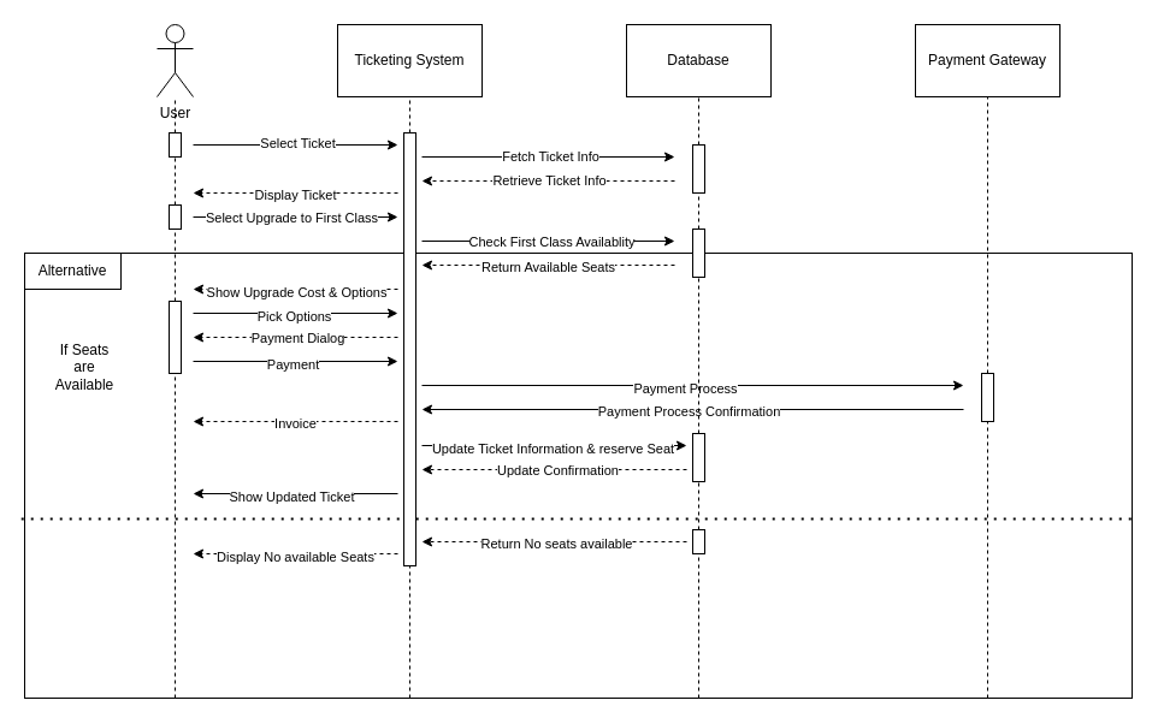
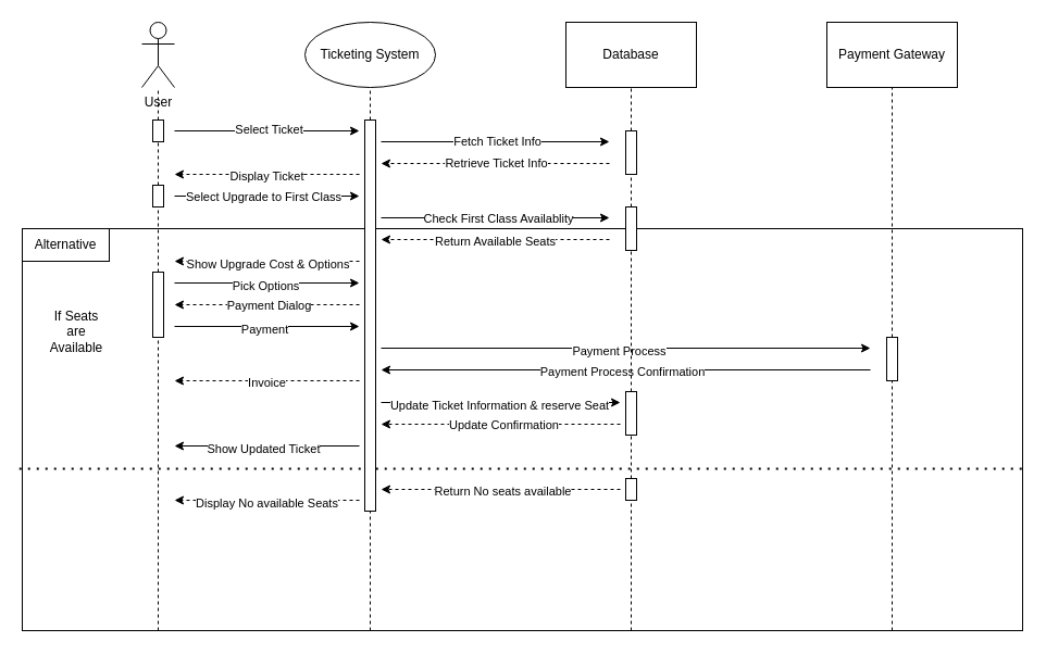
  <mxCell id="0" />
  <mxCell id="1" parent="0" />
  <mxCell id="2" value="User" style="shape=umlActor;verticalLabelPosition=bottom;verticalAlign=top;html=1;outlineConnect=0;" vertex="1" parent="1"><mxGeometry x="130" y="20" width="30" height="60" as="geometry" /></mxCell>
- <mxCell id="3" value="Ticketing System" style="rounded=0;whiteSpace=wrap;html=1;" vertex="1" parent="1"><mxGeometry x="280" y="20" width="120" height="60" as="geometry" /></mxCell>
+ <mxCell id="3" value="Ticketing System" style="ellipse;whiteSpace=wrap;html=1;" vertex="1" parent="1"><mxGeometry x="280" y="20" width="120" height="60" as="geometry" /></mxCell>
  <mxCell id="4" value="Database" style="rounded=0;whiteSpace=wrap;html=1;" vertex="1" parent="1"><mxGeometry x="520" y="20" width="120" height="60" as="geometry" /></mxCell>
  <mxCell id="5" value="" style="endArrow=none;dashed=1;html=1;rounded=0;" edge="1" parent="1" source="60" target="4"><mxGeometry width="50" height="50" relative="1" as="geometry"><mxPoint x="580" y="580" as="sourcePoint" /><mxPoint x="540" y="390" as="targetPoint" /></mxGeometry></mxCell>
  <mxCell id="6" value="" style="endArrow=none;dashed=1;html=1;rounded=0;" edge="1" parent="1" source="58" target="3"><mxGeometry width="50" height="50" relative="1" as="geometry"><mxPoint x="340" y="580" as="sourcePoint" /><mxPoint x="540" y="390" as="targetPoint" /></mxGeometry></mxCell>
  <mxCell id="7" value="" style="endArrow=none;dashed=1;html=1;rounded=0;" edge="1" parent="1" source="54" target="2"><mxGeometry width="50" height="50" relative="1" as="geometry"><mxPoint x="145" y="580" as="sourcePoint" /><mxPoint x="540" y="390" as="targetPoint" /></mxGeometry></mxCell>
  <mxCell id="8" value="" style="endArrow=classic;html=1;rounded=0;" edge="1" parent="1"><mxGeometry width="50" height="50" relative="1" as="geometry"><mxPoint x="160" y="120" as="sourcePoint" /><mxPoint x="330" y="120" as="targetPoint" /></mxGeometry></mxCell>
  <mxCell id="9" value="Select Ticket" style="edgeLabel;html=1;align=center;verticalAlign=middle;resizable=0;points=[];" vertex="1" connectable="0" parent="8"><mxGeometry x="0.006" y="2" relative="1" as="geometry"><mxPoint as="offset" /></mxGeometry></mxCell>
  <mxCell id="10" value="" style="endArrow=classic;html=1;rounded=0;dashed=1;" edge="1" parent="1"><mxGeometry width="50" height="50" relative="1" as="geometry"><mxPoint x="330" y="160" as="sourcePoint" /><mxPoint x="160" y="160" as="targetPoint" /></mxGeometry></mxCell>
  <mxCell id="11" value="Display Ticket" style="edgeLabel;html=1;align=center;verticalAlign=middle;resizable=0;points=[];" vertex="1" connectable="0" parent="10"><mxGeometry x="0.011" y="1" relative="1" as="geometry"><mxPoint as="offset" /></mxGeometry></mxCell>
  <mxCell id="12" value="" style="endArrow=classic;html=1;rounded=0;" edge="1" parent="1"><mxGeometry width="50" height="50" relative="1" as="geometry"><mxPoint x="350" y="130" as="sourcePoint" /><mxPoint x="560" y="130" as="targetPoint" /></mxGeometry></mxCell>
  <mxCell id="13" value="Fetch Ticket Info" style="edgeLabel;html=1;align=center;verticalAlign=middle;resizable=0;points=[];" vertex="1" connectable="0" parent="12"><mxGeometry x="0.006" y="1" relative="1" as="geometry"><mxPoint as="offset" /></mxGeometry></mxCell>
  <mxCell id="14" value="Payment Gateway" style="rounded=0;whiteSpace=wrap;html=1;" vertex="1" parent="1"><mxGeometry x="760" y="20" width="120" height="60" as="geometry" /></mxCell>
  <mxCell id="15" value="" style="endArrow=none;dashed=1;html=1;rounded=0;" edge="1" parent="1" target="14"><mxGeometry width="50" height="50" relative="1" as="geometry"><mxPoint x="820" y="580" as="sourcePoint" /><mxPoint x="610" y="300" as="targetPoint" /></mxGeometry></mxCell>
  <mxCell id="16" value="" style="endArrow=classic;html=1;rounded=0;dashed=1;" edge="1" parent="1"><mxGeometry width="50" height="50" relative="1" as="geometry"><mxPoint x="560" y="150" as="sourcePoint" /><mxPoint x="350" y="150" as="targetPoint" /></mxGeometry></mxCell>
  <mxCell id="17" value="Retrieve Ticket Info" style="edgeLabel;html=1;align=center;verticalAlign=middle;resizable=0;points=[];" vertex="1" connectable="0" parent="16"><mxGeometry y="-1" relative="1" as="geometry"><mxPoint as="offset" /></mxGeometry></mxCell>
  <mxCell id="18" value="" style="endArrow=classic;html=1;rounded=0;" edge="1" parent="1"><mxGeometry width="50" height="50" relative="1" as="geometry"><mxPoint x="160" y="180" as="sourcePoint" /><mxPoint x="330" y="180" as="targetPoint" /></mxGeometry></mxCell>
  <mxCell id="19" value="Select Upgrade to First Class" style="edgeLabel;html=1;align=center;verticalAlign=middle;resizable=0;points=[];" vertex="1" connectable="0" parent="18"><mxGeometry x="-0.043" relative="1" as="geometry"><mxPoint as="offset" /></mxGeometry></mxCell>
  <mxCell id="20" value="" style="endArrow=classic;html=1;rounded=0;" edge="1" parent="1"><mxGeometry width="50" height="50" relative="1" as="geometry"><mxPoint x="350" y="320" as="sourcePoint" /><mxPoint x="800" y="320" as="targetPoint" /></mxGeometry></mxCell>
  <mxCell id="21" value="Payment Process" style="edgeLabel;html=1;align=center;verticalAlign=middle;resizable=0;points=[];" vertex="1" connectable="0" parent="20"><mxGeometry x="-0.031" y="-2" relative="1" as="geometry"><mxPoint as="offset" /></mxGeometry></mxCell>
  <mxCell id="22" value="" style="endArrow=classic;html=1;rounded=0;" edge="1" parent="1"><mxGeometry width="50" height="50" relative="1" as="geometry"><mxPoint x="800" y="340" as="sourcePoint" /><mxPoint x="350" y="340" as="targetPoint" /></mxGeometry></mxCell>
  <mxCell id="23" value="Payment Process Confirmation" style="edgeLabel;html=1;align=center;verticalAlign=middle;resizable=0;points=[];" vertex="1" connectable="0" parent="22"><mxGeometry x="0.018" y="1" relative="1" as="geometry"><mxPoint as="offset" /></mxGeometry></mxCell>
  <mxCell id="24" value="" style="endArrow=classic;html=1;rounded=0;" edge="1" parent="1"><mxGeometry width="50" height="50" relative="1" as="geometry"><mxPoint x="350" y="200" as="sourcePoint" /><mxPoint x="560" y="200" as="targetPoint" /></mxGeometry></mxCell>
  <mxCell id="25" value="Check First Class Availablity" style="edgeLabel;html=1;align=center;verticalAlign=middle;resizable=0;points=[];" vertex="1" connectable="0" parent="24"><mxGeometry x="0.023" relative="1" as="geometry"><mxPoint as="offset" /></mxGeometry></mxCell>
  <mxCell id="26" value="" style="endArrow=classic;html=1;rounded=0;dashed=1;" edge="1" parent="1"><mxGeometry width="50" height="50" relative="1" as="geometry"><mxPoint x="560" y="220" as="sourcePoint" /><mxPoint x="350" y="220" as="targetPoint" /></mxGeometry></mxCell>
  <mxCell id="27" value="Return Available Seats" style="edgeLabel;html=1;align=center;verticalAlign=middle;resizable=0;points=[];" vertex="1" connectable="0" parent="26"><mxGeometry x="0.006" y="1" relative="1" as="geometry"><mxPoint as="offset" /></mxGeometry></mxCell>
  <mxCell id="28" value="" style="endArrow=classic;html=1;rounded=0;dashed=1;" edge="1" parent="1"><mxGeometry width="50" height="50" relative="1" as="geometry"><mxPoint x="330" y="240" as="sourcePoint" /><mxPoint x="160" y="240" as="targetPoint" /></mxGeometry></mxCell>
  <mxCell id="29" value="Show Upgrade Cost &amp;amp; Options" style="edgeLabel;html=1;align=center;verticalAlign=middle;resizable=0;points=[];" vertex="1" connectable="0" parent="28"><mxGeometry y="2" relative="1" as="geometry"><mxPoint as="offset" /></mxGeometry></mxCell>
  <mxCell id="30" value="" style="endArrow=classic;html=1;rounded=0;" edge="1" parent="1"><mxGeometry width="50" height="50" relative="1" as="geometry"><mxPoint x="160" y="260" as="sourcePoint" /><mxPoint x="330" y="260" as="targetPoint" /></mxGeometry></mxCell>
  <mxCell id="31" value="Pick Options" style="edgeLabel;html=1;align=center;verticalAlign=middle;resizable=0;points=[];" vertex="1" connectable="0" parent="30"><mxGeometry x="-0.029" y="-2" relative="1" as="geometry"><mxPoint as="offset" /></mxGeometry></mxCell>
  <mxCell id="32" value="" style="endArrow=classic;html=1;rounded=0;dashed=1;" edge="1" parent="1"><mxGeometry width="50" height="50" relative="1" as="geometry"><mxPoint x="330" y="280" as="sourcePoint" /><mxPoint x="160" y="280" as="targetPoint" /></mxGeometry></mxCell>
  <mxCell id="33" value="Payment Dialog" style="edgeLabel;html=1;align=center;verticalAlign=middle;resizable=0;points=[];" vertex="1" connectable="0" parent="32"><mxGeometry x="-0.014" relative="1" as="geometry"><mxPoint as="offset" /></mxGeometry></mxCell>
  <mxCell id="34" value="" style="endArrow=classic;html=1;rounded=0;" edge="1" parent="1"><mxGeometry width="50" height="50" relative="1" as="geometry"><mxPoint x="160" y="300" as="sourcePoint" /><mxPoint x="330" y="300" as="targetPoint" /></mxGeometry></mxCell>
  <mxCell id="35" value="Payment" style="edgeLabel;html=1;align=center;verticalAlign=middle;resizable=0;points=[];" vertex="1" connectable="0" parent="34"><mxGeometry x="-0.036" y="-2" relative="1" as="geometry"><mxPoint as="offset" /></mxGeometry></mxCell>
  <mxCell id="36" value="" style="endArrow=classic;html=1;rounded=0;dashed=1;" edge="1" parent="1"><mxGeometry width="50" height="50" relative="1" as="geometry"><mxPoint x="330" y="350" as="sourcePoint" /><mxPoint x="160" y="350" as="targetPoint" /></mxGeometry></mxCell>
  <mxCell id="37" value="Invoice" style="edgeLabel;html=1;align=center;verticalAlign=middle;resizable=0;points=[];" vertex="1" connectable="0" parent="36"><mxGeometry x="0.012" y="1" relative="1" as="geometry"><mxPoint as="offset" /></mxGeometry></mxCell>
  <mxCell id="38" value="" style="endArrow=classic;html=1;rounded=0;" edge="1" parent="1"><mxGeometry width="50" height="50" relative="1" as="geometry"><mxPoint x="350" y="370" as="sourcePoint" /><mxPoint x="570" y="370" as="targetPoint" /></mxGeometry></mxCell>
  <mxCell id="39" value="Update Ticket Information &amp;amp; reserve Seat" style="edgeLabel;html=1;align=center;verticalAlign=middle;resizable=0;points=[];" vertex="1" connectable="0" parent="38"><mxGeometry x="-0.018" y="-2" relative="1" as="geometry"><mxPoint as="offset" /></mxGeometry></mxCell>
  <mxCell id="40" value="" style="endArrow=classic;html=1;rounded=0;dashed=1;" edge="1" parent="1"><mxGeometry width="50" height="50" relative="1" as="geometry"><mxPoint x="570" y="390" as="sourcePoint" /><mxPoint x="350" y="390" as="targetPoint" /></mxGeometry></mxCell>
  <mxCell id="41" value="Update Confirmation" style="edgeLabel;html=1;align=center;verticalAlign=middle;resizable=0;points=[];" vertex="1" connectable="0" parent="40"><mxGeometry x="-0.017" relative="1" as="geometry"><mxPoint as="offset" /></mxGeometry></mxCell>
  <mxCell id="42" value="" style="endArrow=classic;html=1;rounded=0;" edge="1" parent="1"><mxGeometry width="50" height="50" relative="1" as="geometry"><mxPoint x="330" y="410" as="sourcePoint" /><mxPoint x="160" y="410" as="targetPoint" /></mxGeometry></mxCell>
  <mxCell id="43" value="Show Updated Ticket" style="edgeLabel;html=1;align=center;verticalAlign=middle;resizable=0;points=[];" vertex="1" connectable="0" parent="42"><mxGeometry x="0.045" y="2" relative="1" as="geometry"><mxPoint as="offset" /></mxGeometry></mxCell>
  <mxCell id="44" value="" style="rounded=0;whiteSpace=wrap;html=1;fillColor=none;" vertex="1" parent="1"><mxGeometry x="20" y="210" width="920" height="370" as="geometry" /></mxCell>
  <mxCell id="45" value="Alternative" style="rounded=0;whiteSpace=wrap;html=1;" vertex="1" parent="1"><mxGeometry x="20" y="210" width="80" height="30" as="geometry" /></mxCell>
  <mxCell id="46" value="If Seats are Available" style="text;html=1;align=center;verticalAlign=middle;whiteSpace=wrap;rounded=0;" vertex="1" parent="1"><mxGeometry y="290" width="60" height="30" as="geometry" x="40" /></mxCell>
  <mxCell id="47" value="" style="endArrow=classic;html=1;rounded=0;dashed=1;" edge="1" parent="1"><mxGeometry width="50" height="50" relative="1" as="geometry"><mxPoint x="570" y="450" as="sourcePoint" /><mxPoint x="350" y="450" as="targetPoint" /></mxGeometry></mxCell>
  <mxCell id="48" value="Return No seats available" style="edgeLabel;html=1;align=center;verticalAlign=middle;resizable=0;points=[];" vertex="1" connectable="0" parent="47"><mxGeometry x="-0.01" y="1" relative="1" as="geometry"><mxPoint as="offset" /></mxGeometry></mxCell>
  <mxCell id="49" value="" style="endArrow=classic;html=1;rounded=0;dashed=1;" edge="1" parent="1"><mxGeometry width="50" height="50" relative="1" as="geometry"><mxPoint x="330" y="460" as="sourcePoint" /><mxPoint x="160" y="460" as="targetPoint" /></mxGeometry></mxCell>
  <mxCell id="50" value="Display No available Seats" style="edgeLabel;html=1;align=center;verticalAlign=middle;resizable=0;points=[];" vertex="1" connectable="0" parent="49"><mxGeometry x="0.012" y="2" relative="1" as="geometry"><mxPoint as="offset" /></mxGeometry></mxCell>
  <mxCell id="51" value="" style="endArrow=none;dashed=1;html=1;dashPattern=1 3;strokeWidth=2;rounded=0;entryX=1.001;entryY=0.597;entryDx=0;entryDy=0;entryPerimeter=0;exitX=-0.003;exitY=0.597;exitDx=0;exitDy=0;exitPerimeter=0;" edge="1" parent="1" source="44" target="44"><mxGeometry width="50" height="50" relative="1" as="geometry"><mxPoint y="430" as="sourcePoint" x="40" /><mxPoint x="900" y="430" as="targetPoint" /></mxGeometry></mxCell>
  <mxCell id="52" value="" style="rounded=0;whiteSpace=wrap;html=1;" vertex="1" parent="1"><mxGeometry x="140" y="110" width="10" height="20" as="geometry" /></mxCell>
  <mxCell id="53" value="" style="endArrow=none;dashed=1;html=1;rounded=0;" edge="1" parent="1" source="56" target="54"><mxGeometry width="50" height="50" relative="1" as="geometry"><mxPoint x="145" y="580" as="sourcePoint" /><mxPoint x="145" y="80" as="targetPoint" /></mxGeometry></mxCell>
  <mxCell id="54" value="" style="rounded=0;whiteSpace=wrap;html=1;" vertex="1" parent="1"><mxGeometry x="140" y="170" width="10" height="20" as="geometry" /></mxCell>
  <mxCell id="55" value="" style="endArrow=none;dashed=1;html=1;rounded=0;" edge="1" parent="1" target="56"><mxGeometry width="50" height="50" relative="1" as="geometry"><mxPoint x="145" y="580" as="sourcePoint" /><mxPoint x="145" y="190" as="targetPoint" /></mxGeometry></mxCell>
  <mxCell id="56" value="" style="rounded=0;whiteSpace=wrap;html=1;" vertex="1" parent="1"><mxGeometry x="140" y="250" width="10" height="60" as="geometry" /></mxCell>
  <mxCell id="57" value="" style="endArrow=none;dashed=1;html=1;rounded=0;" edge="1" parent="1" target="58"><mxGeometry width="50" height="50" relative="1" as="geometry"><mxPoint x="340" y="580" as="sourcePoint" /><mxPoint x="340" y="80" as="targetPoint" /></mxGeometry></mxCell>
  <mxCell id="58" value="" style="rounded=0;whiteSpace=wrap;html=1;" vertex="1" parent="1"><mxGeometry x="335" y="110" width="10" height="360" as="geometry" /></mxCell>
  <mxCell id="59" value="" style="endArrow=none;dashed=1;html=1;rounded=0;" edge="1" parent="1" source="62" target="60"><mxGeometry width="50" height="50" relative="1" as="geometry"><mxPoint x="580" y="580" as="sourcePoint" /><mxPoint x="580" y="80" as="targetPoint" /></mxGeometry></mxCell>
  <mxCell id="60" value="" style="rounded=0;whiteSpace=wrap;html=1;" vertex="1" parent="1"><mxGeometry x="575" y="120" width="10" height="40" as="geometry" /></mxCell>
  <mxCell id="61" value="" style="endArrow=none;dashed=1;html=1;rounded=0;" edge="1" parent="1" source="64" target="62"><mxGeometry width="50" height="50" relative="1" as="geometry"><mxPoint x="580" y="580" as="sourcePoint" /><mxPoint x="580" y="170" as="targetPoint" /></mxGeometry></mxCell>
  <mxCell id="62" value="" style="rounded=0;whiteSpace=wrap;html=1;" vertex="1" parent="1"><mxGeometry x="575" y="190" width="10" height="40" as="geometry" /></mxCell>
  <mxCell id="63" value="" style="endArrow=none;dashed=1;html=1;rounded=0;" edge="1" parent="1" source="66" target="64"><mxGeometry width="50" height="50" relative="1" as="geometry"><mxPoint x="580" y="580" as="sourcePoint" /><mxPoint x="580" y="230" as="targetPoint" /></mxGeometry></mxCell>
  <mxCell id="64" value="" style="rounded=0;whiteSpace=wrap;html=1;" vertex="1" parent="1"><mxGeometry x="575" y="360" width="10" height="40" as="geometry" /></mxCell>
  <mxCell id="65" value="" style="endArrow=none;dashed=1;html=1;rounded=0;" edge="1" parent="1" target="66"><mxGeometry width="50" height="50" relative="1" as="geometry"><mxPoint x="580" y="580" as="sourcePoint" /><mxPoint x="580" y="400" as="targetPoint" /></mxGeometry></mxCell>
  <mxCell id="66" value="" style="rounded=0;whiteSpace=wrap;html=1;" vertex="1" parent="1"><mxGeometry x="575" y="440" width="10" height="20" as="geometry" /></mxCell>
  <mxCell id="67" value="" style="rounded=0;whiteSpace=wrap;html=1;" vertex="1" parent="1"><mxGeometry x="815" y="310" width="10" height="40" as="geometry" /></mxCell>
